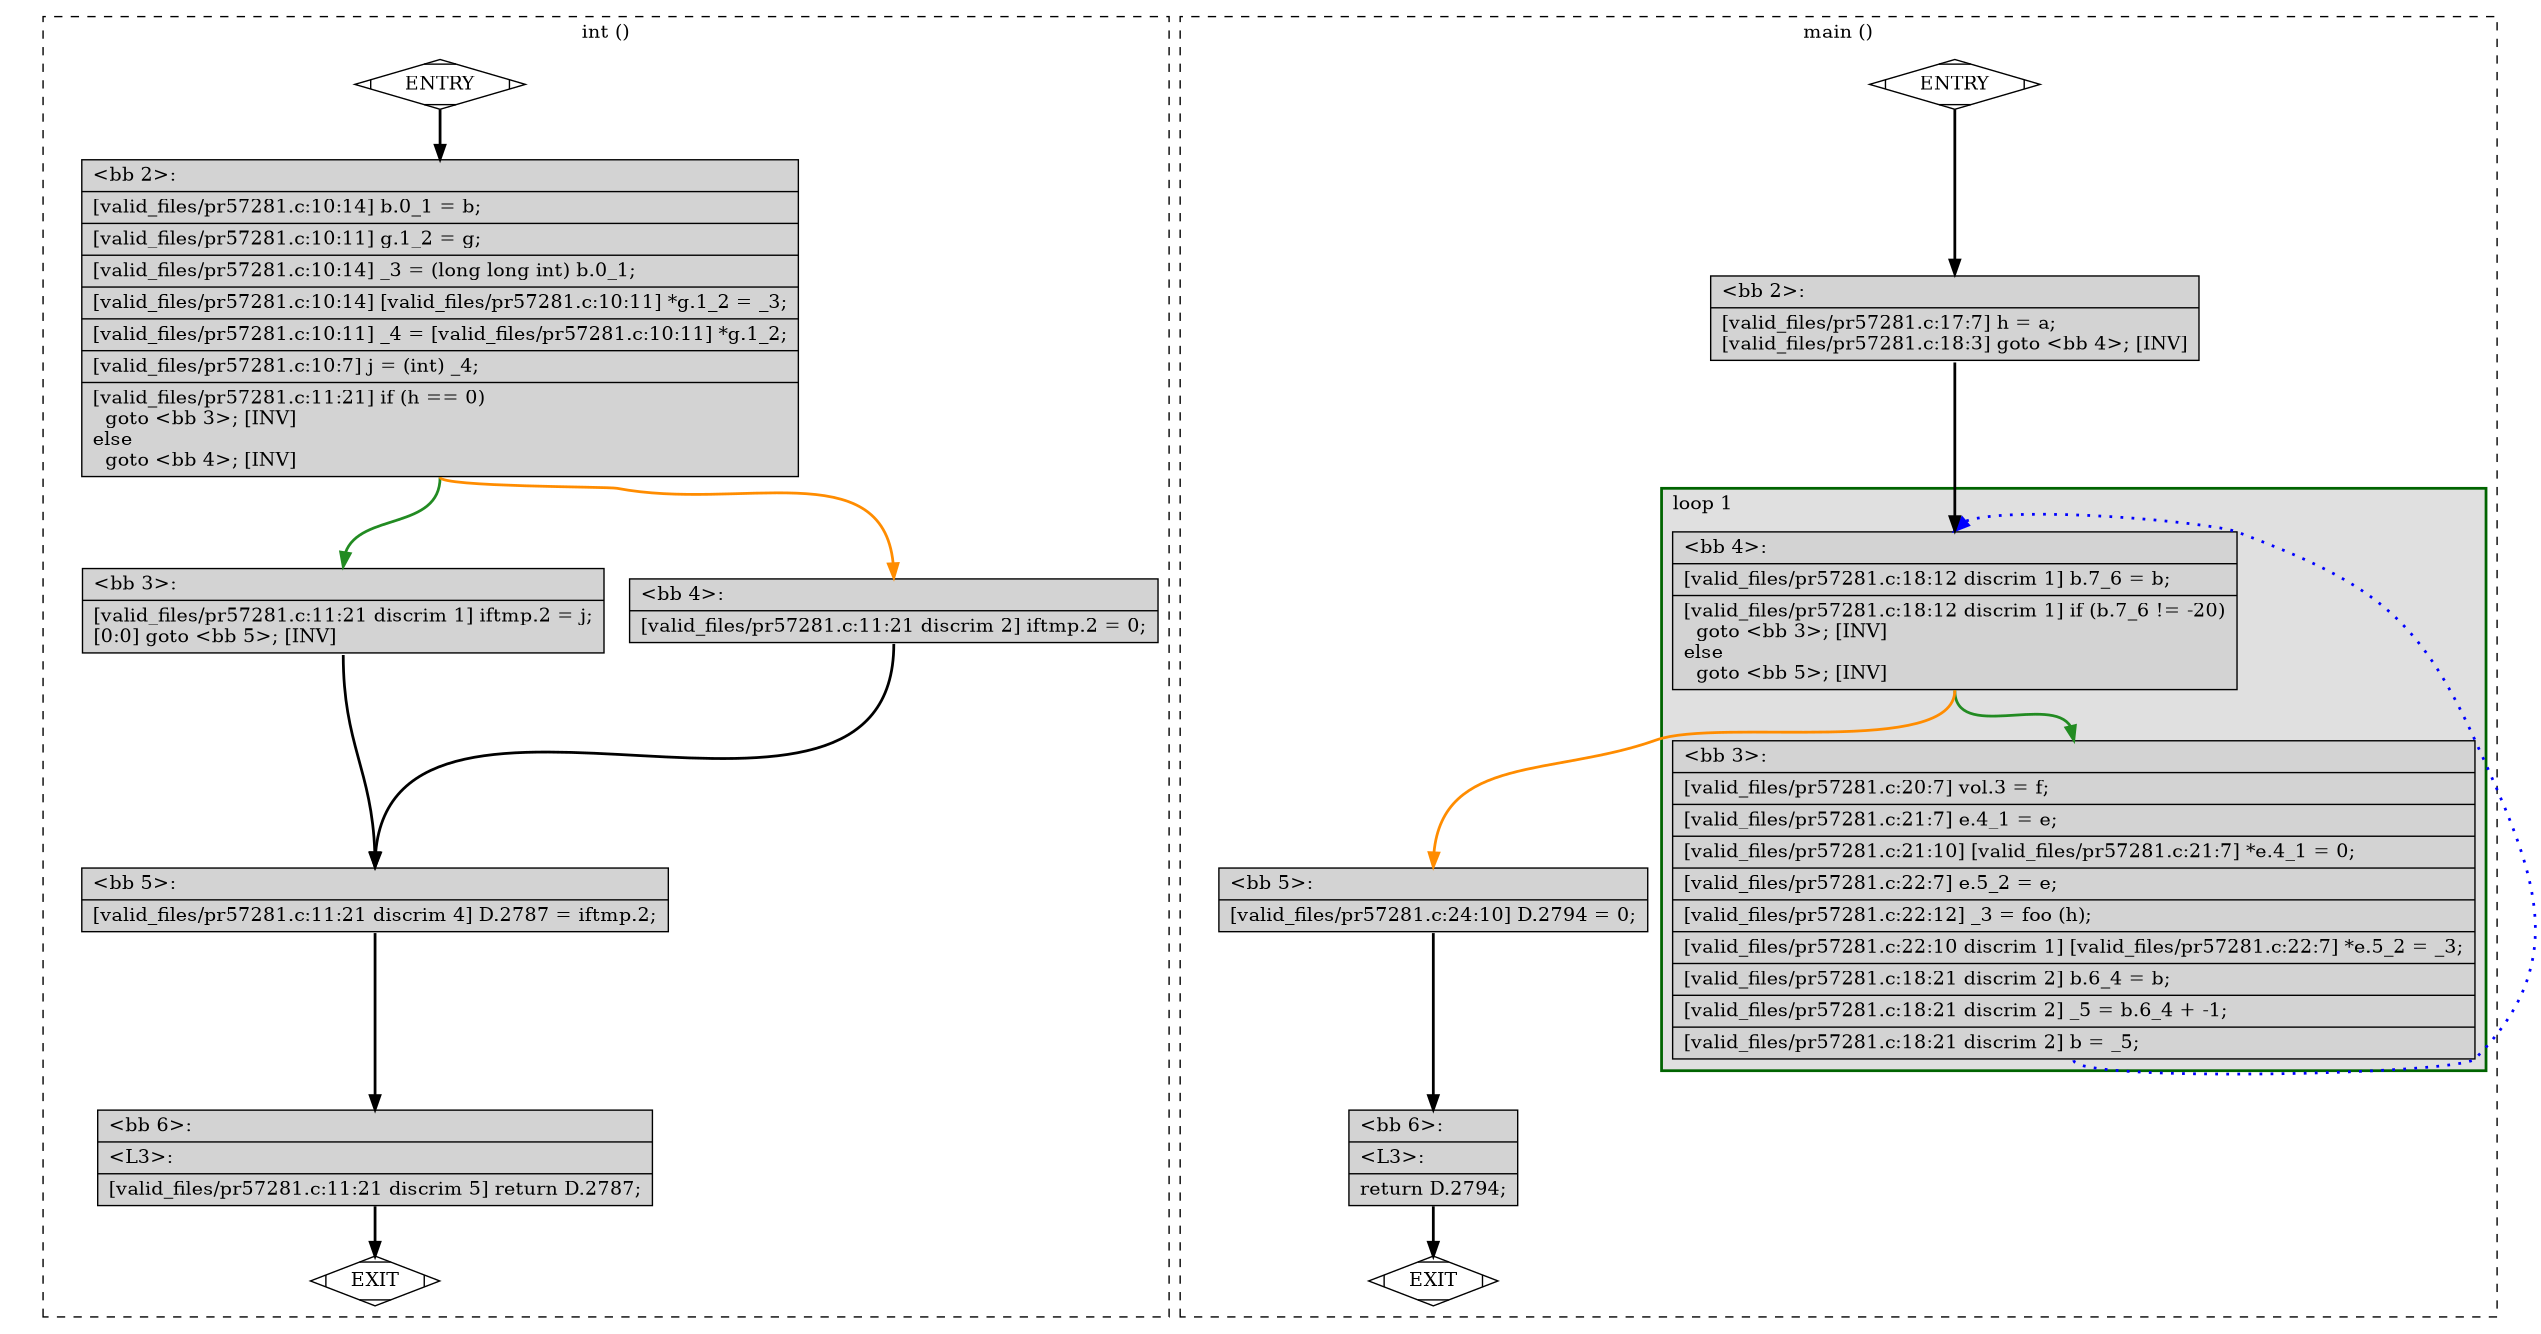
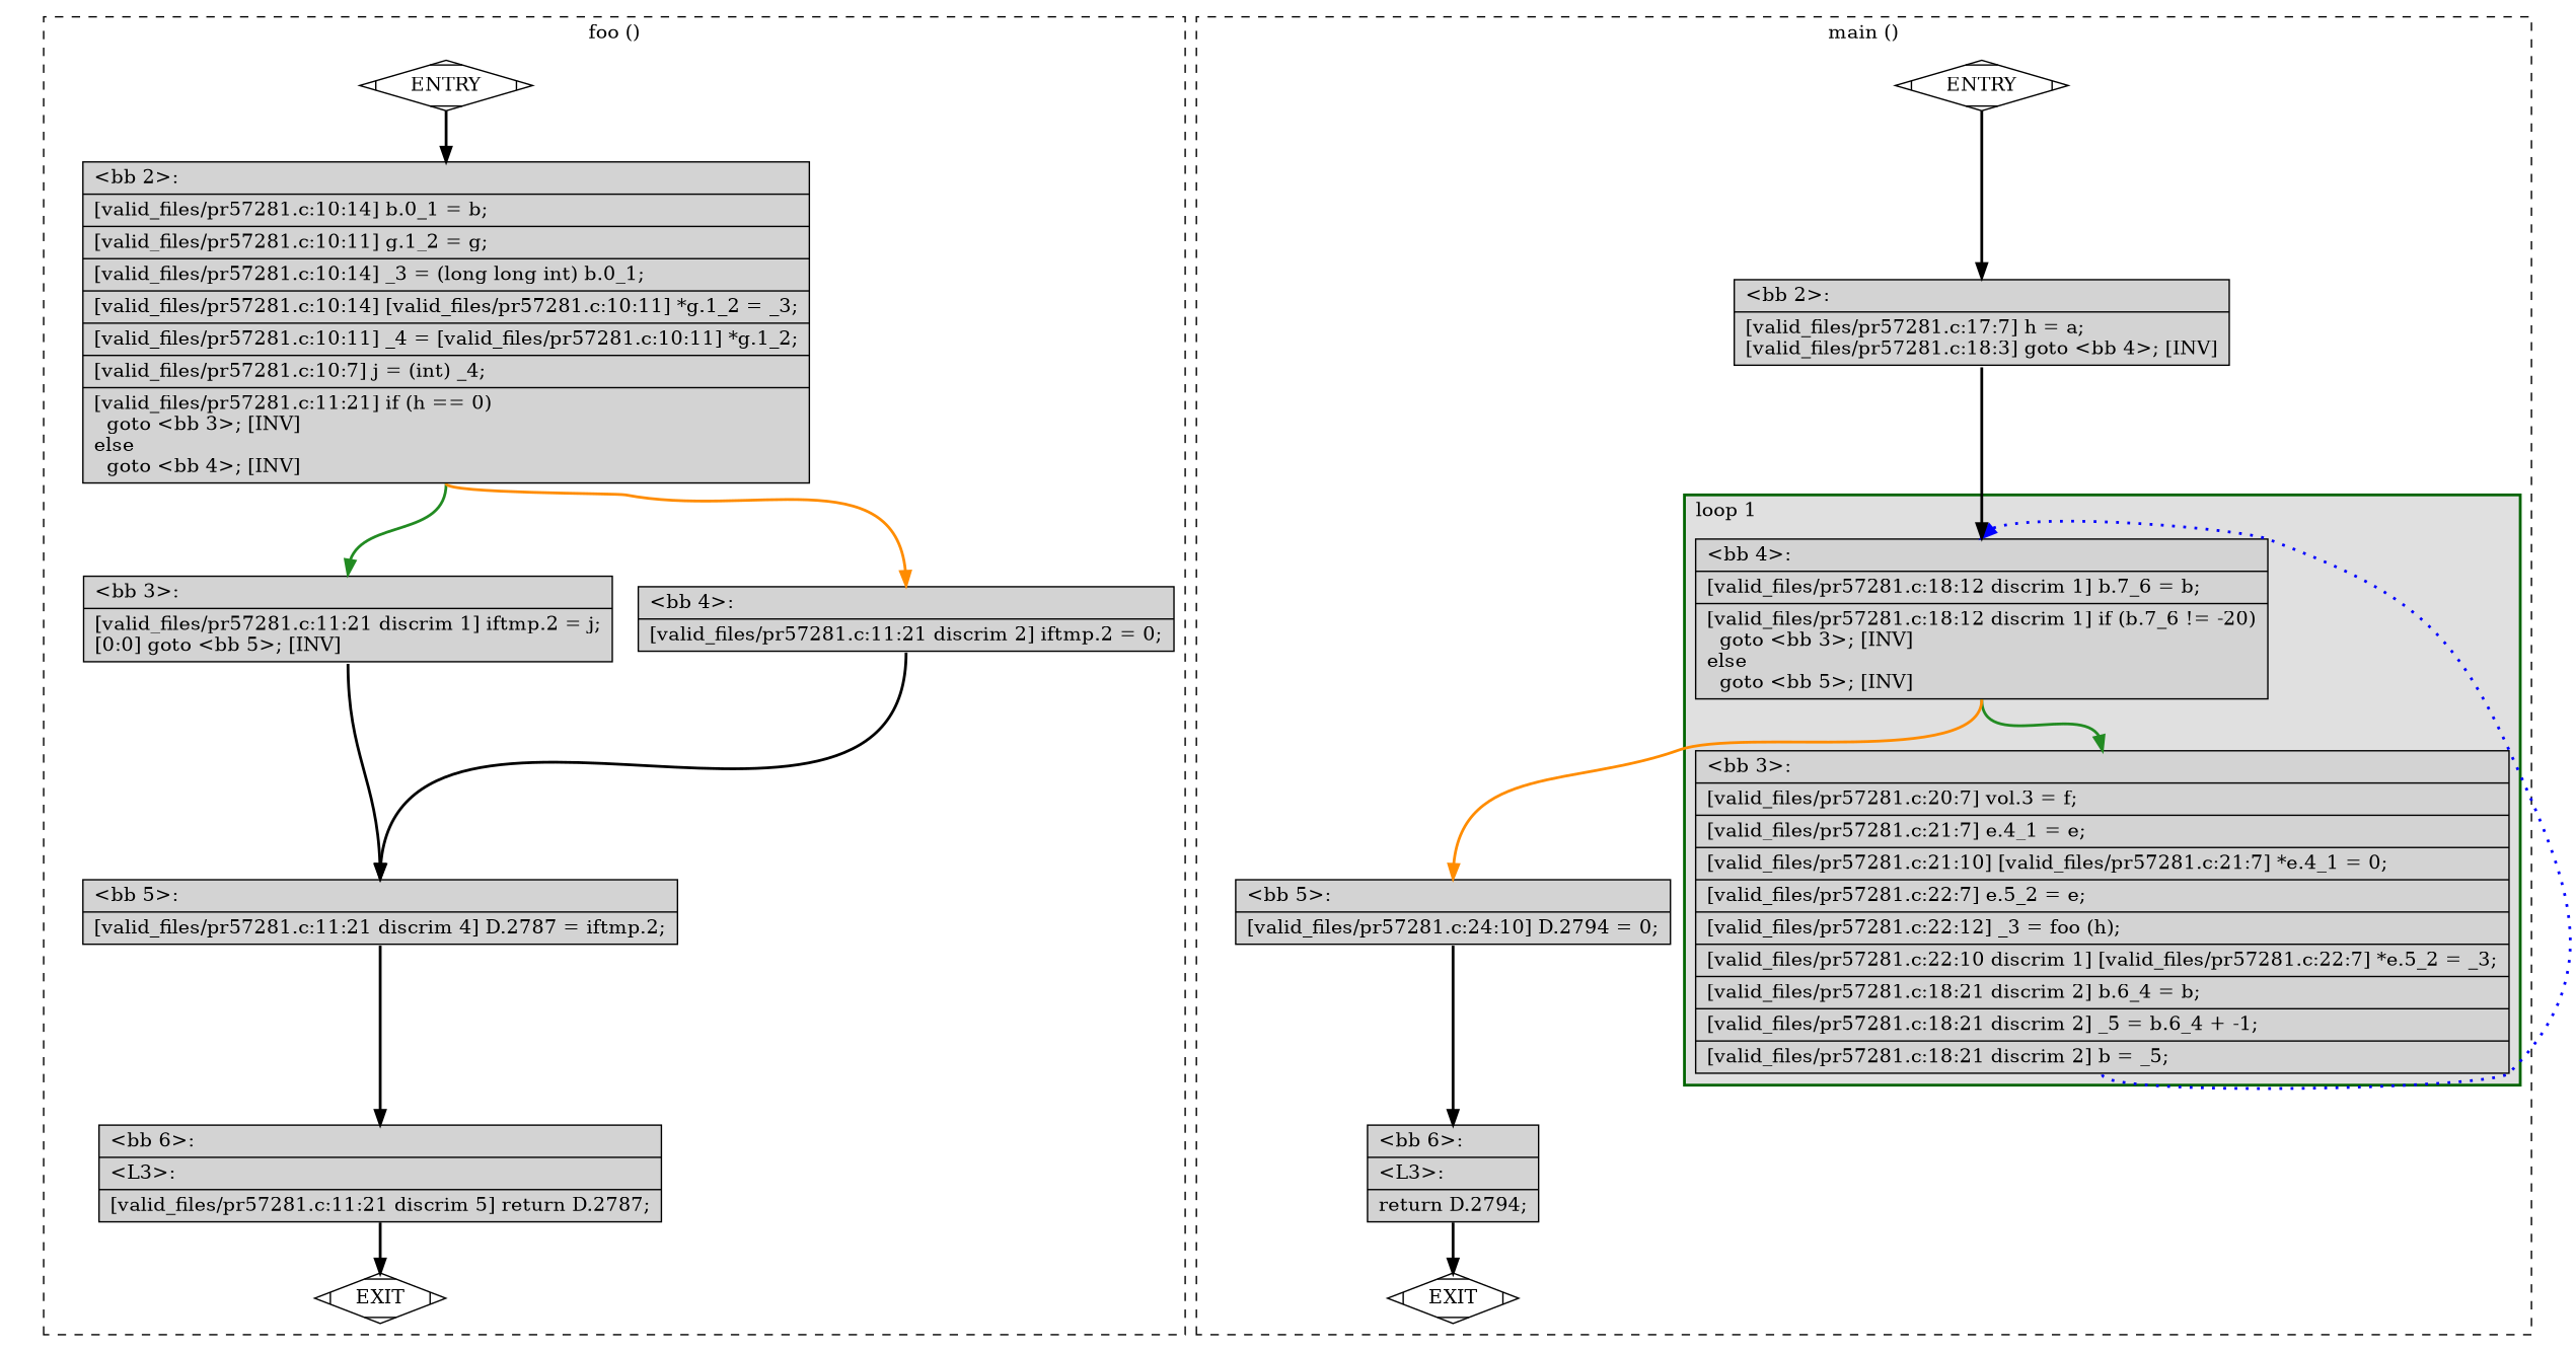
  digraph {
    node [fillcolor=lightgrey shape=record style=filled]
    edge [constraint=true headport=n style="solid,bold" tailport=s color=black weight=100]
    n1 [fillcolor=white label=ENTRY shape=Mdiamond]
    n2 [fillcolor=white label=EXIT shape=Mdiamond]
    n3 [label="{\<bb\ 2\>:\l|[valid_files/pr57281.c:10:14]\ b.0_1\ =\ b;\l|[valid_files/pr57281.c:10:11]\ g.1_2\ =\ g;\l|[valid_files/pr57281.c:10:14]\ _3\ =\ (long\ long\ int)\ b.0_1;\l|[valid_files/pr57281.c:10:14]\ [valid_files/pr57281.c:10:11]\ *g.1_2\ =\ _3;\l|[valid_files/pr57281.c:10:11]\ _4\ =\ [valid_files/pr57281.c:10:11]\ *g.1_2;\l|[valid_files/pr57281.c:10:7]\ j\ =\ (int)\ _4;\l|[valid_files/pr57281.c:11:21]\ if\ (h\ ==\ 0)\l\ \ goto\ \<bb\ 3\>;\ [INV]\lelse\l\ \ goto\ \<bb\ 4\>;\ [INV]\l}"]
    n4 [label="{\<bb\ 3\>:\l|[valid_files/pr57281.c:11:21\ discrim\ 1]\ iftmp.2\ =\ j;\l[0:0]\ goto\ \<bb\ 5\>;\ [INV]\l}"]
    n5 [label="{\<bb\ 4\>:\l|[valid_files/pr57281.c:11:21\ discrim\ 2]\ iftmp.2\ =\ 0;\l}"]
    n6 [label="{\<bb\ 5\>:\l|[valid_files/pr57281.c:11:21\ discrim\ 4]\ D.2787\ =\ iftmp.2;\l}"]
    n7 [label="{\<bb\ 6\>:\l|\<L3\>:\l|[valid_files/pr57281.c:11:21\ discrim\ 5]\ return\ D.2787;\l}"]
    n8 [label="{\<bb\ 4\>:\l|[valid_files/pr57281.c:18:12\ discrim\ 1]\ b.7_6\ =\ b;\l|[valid_files/pr57281.c:18:12\ discrim\ 1]\ if\ (b.7_6\ !=\ -20)\l\ \ goto\ \<bb\ 3\>;\ [INV]\lelse\l\ \ goto\ \<bb\ 5\>;\ [INV]\l}"]
    n9 [label="{\<bb\ 3\>:\l|[valid_files/pr57281.c:20:7]\ vol.3\ =\ f;\l|[valid_files/pr57281.c:21:7]\ e.4_1\ =\ e;\l|[valid_files/pr57281.c:21:10]\ [valid_files/pr57281.c:21:7]\ *e.4_1\ =\ 0;\l|[valid_files/pr57281.c:22:7]\ e.5_2\ =\ e;\l|[valid_files/pr57281.c:22:12]\ _3\ =\ foo\ (h);\l|[valid_files/pr57281.c:22:10\ discrim\ 1]\ [valid_files/pr57281.c:22:7]\ *e.5_2\ =\ _3;\l|[valid_files/pr57281.c:18:21\ discrim\ 2]\ b.6_4\ =\ b;\l|[valid_files/pr57281.c:18:21\ discrim\ 2]\ _5\ =\ b.6_4\ +\ -1;\l|[valid_files/pr57281.c:18:21\ discrim\ 2]\ b\ =\ _5;\l}"]
    n10 [label="{\<bb\ 5\>:\l|[valid_files/pr57281.c:24:10]\ D.2794\ =\ 0;\l}"]
    n11 [fillcolor=white label=ENTRY shape=Mdiamond]
    n12 [fillcolor=white label=EXIT shape=Mdiamond]
    n13 [label="{\<bb\ 2\>:\l|[valid_files/pr57281.c:17:7]\ h\ =\ a;\l[valid_files/pr57281.c:18:3]\ goto\ \<bb\ 4\>;\ [INV]\l}"]
    n14 [label="{\<bb\ 6\>:\l|\<L3\>:\l|return\ D.2794;\l}"]
    subgraph cluster_1 {
      color=black
-     label="int ()"
+     label="foo ()"
      style=dashed
      n1
      n2
      n3
      n4
      n5
      n6
      n7
    }
    subgraph cluster_2 {
      color=black
      label="main ()"
      style=dashed
      n10
      n11
      n12
      n13
      n14
      subgraph cluster_3 {
        color=darkgreen
        fillcolor=grey88
        label="loop 1"
        labeljust=l
        penwidth=2
        style=filled
        n8
        n9
      }
    }
    n1 -> n2 [style=invis color="" weight=""]
    n1 -> n3
    n3 -> n4 [color=forestgreen weight=10]
    n3 -> n5 [color=darkorange weight=10]
    n4 -> n6
    n5 -> n6
    n6 -> n7
    n7 -> n2 [weight=10]
    n8 -> n9 [color=forestgreen weight=10]
    n8 -> n10 [color=darkorange weight=10]
    n9 -> n8 [color=blue constraint=false style="dotted,bold" weight=10]
    n10 -> n14
    n11 -> n12 [style=invis color="" weight=""]
    n11 -> n13
    n13 -> n8
    n14 -> n12 [weight=10]
  }
